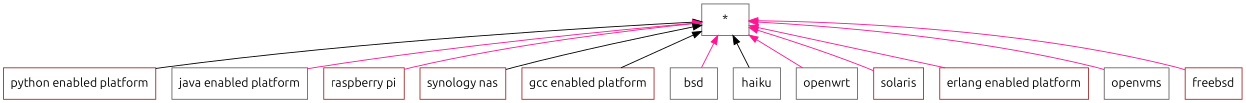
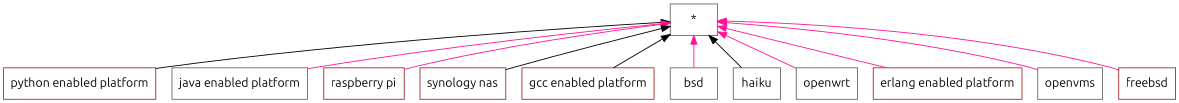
  digraph {
    fontname=Ubuntu
    rankdir=BT
    node [color=brown fontname=Ubuntu shape=record]
    edge [color=deeppink fontname=Ubuntu]
    n1 [color=gray40 label="{*}"]
    n2 [label="{python enabled platform}"]
    n3 [color=gray40 label="{java enabled platform}"]
    n4 [label="{raspberry pi}"]
    n5 [label="{synology nas}"]
    n6 [label="{gcc enabled platform}"]
    n7 [color=gray40 label="{bsd}"]
    n8 [color=gray40 label="{haiku}"]
    n9 [color=gray40 label="{openwrt}"]
-   n10 [label="{solaris}"]
    n11 [label="{erlang enabled platform}"]
    n12 [color=gray40 label="{openvms}"]
    n13 [label="{freebsd}"]
    subgraph sub_1 {
      n1
      n2
      n3
      n4
      n5
      n6
      n7
      n8
      n9
-     n10
      n11
      n12
      n13
    }
    n2 -> n1 [color=black]
    n3 -> n1
    n4 -> n1
    n5 -> n1 [color=black]
    n6 -> n1 [color=black]
    n7 -> n1
    n8 -> n1 [color=black]
    n9 -> n1
-   n10 -> n1
    n11 -> n1
    n12 -> n1
    n13 -> n1
  }
